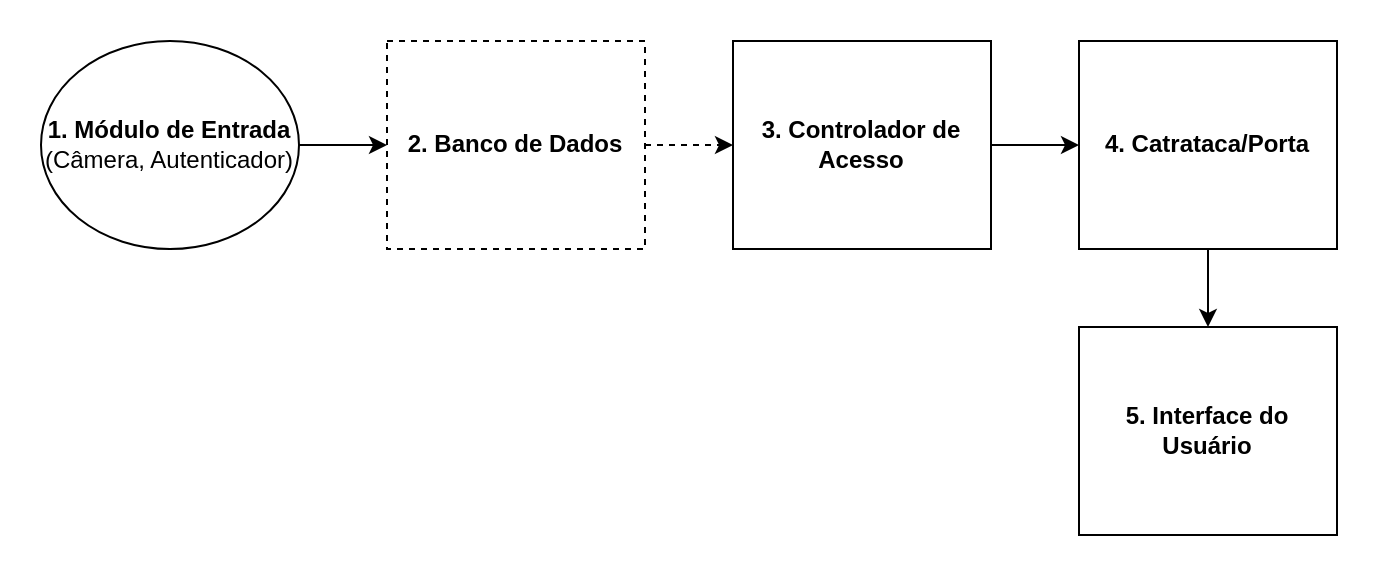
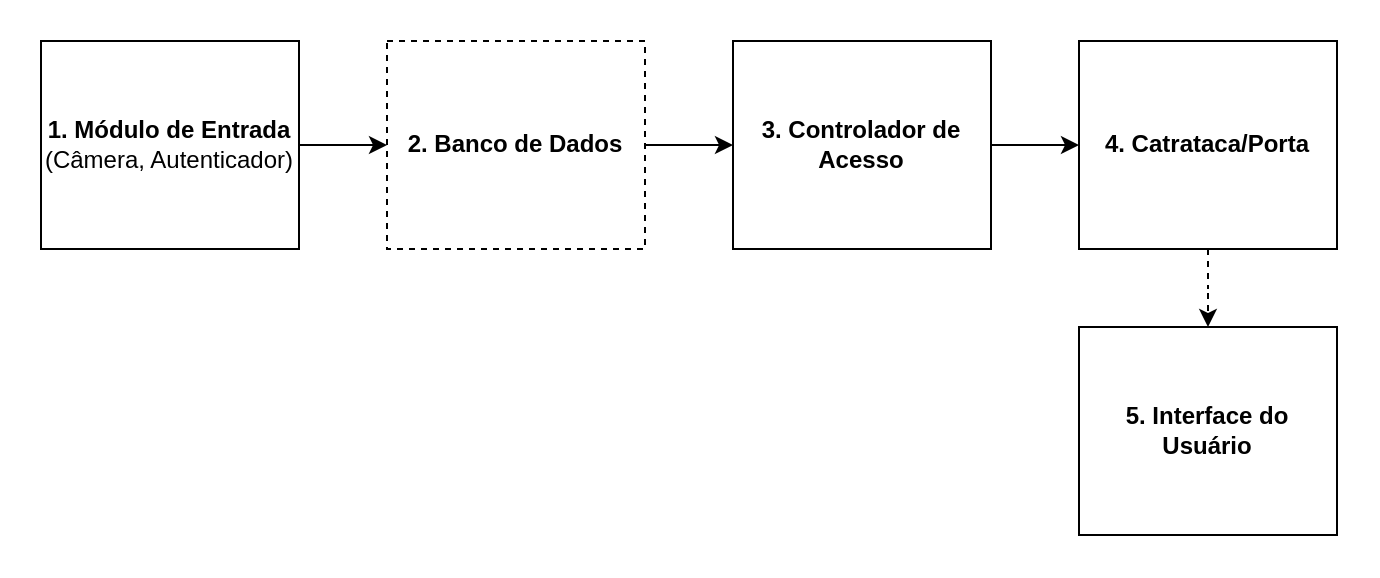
  <mxCell id="0" />
  <mxCell id="1" parent="0" />
- <mxCell id="2" value="" style="edgeStyle=orthogonalEdgeStyle;rounded=0;orthogonalLoop=1;jettySize=auto;html=1;dashed=1;" edge="1" parent="1" source="3" target="7"><mxGeometry relative="1" as="geometry" /></mxCell>
+ <mxCell id="2" value="" style="edgeStyle=orthogonalEdgeStyle;rounded=0;orthogonalLoop=1;jettySize=auto;html=1;" edge="1" parent="1" source="3" target="7"><mxGeometry relative="1" as="geometry" /></mxCell>
  <mxCell id="3" value="&lt;div&gt;&lt;b&gt;2. Banco de Dados&lt;/b&gt;&lt;/div&gt;" style="rounded=0;whiteSpace=wrap;html=1;dashed=1;" vertex="1" parent="1"><mxGeometry x="193" y="20" width="129" height="104" as="geometry" /></mxCell>
  <mxCell id="4" value="" style="edgeStyle=orthogonalEdgeStyle;rounded=0;orthogonalLoop=1;jettySize=auto;html=1;" edge="1" parent="1" source="5" target="3"><mxGeometry relative="1" as="geometry" /></mxCell>
- <mxCell id="5" value="&lt;div&gt;&lt;b&gt;1. Módulo de Entrada&lt;br&gt;&lt;/b&gt;&lt;/div&gt;&lt;div&gt;(Câmera, Autenticador)&lt;/div&gt;" style="ellipse;whiteSpace=wrap;html=1;" vertex="1" parent="1"><mxGeometry x="20" y="20" width="129" height="104" as="geometry" /></mxCell>
+ <mxCell id="5" value="&lt;div&gt;&lt;b&gt;1. Módulo de Entrada&lt;br&gt;&lt;/b&gt;&lt;/div&gt;&lt;div&gt;(Câmera, Autenticador)&lt;/div&gt;" style="rounded=0;whiteSpace=wrap;html=1;" vertex="1" parent="1"><mxGeometry x="20" y="20" width="129" height="104" as="geometry" /></mxCell>
  <mxCell id="6" value="" style="edgeStyle=orthogonalEdgeStyle;rounded=0;orthogonalLoop=1;jettySize=auto;html=1;" edge="1" parent="1" source="7" target="9"><mxGeometry relative="1" as="geometry" /></mxCell>
  <mxCell id="7" value="&lt;div&gt;&lt;b&gt;3. Controlador de Acesso&lt;/b&gt;&lt;/div&gt;" style="rounded=0;whiteSpace=wrap;html=1;" vertex="1" parent="1"><mxGeometry x="366" y="20" width="129" height="104" as="geometry" /></mxCell>
- <mxCell id="8" value="" style="edgeStyle=orthogonalEdgeStyle;rounded=0;orthogonalLoop=1;jettySize=auto;html=1;" edge="1" parent="1" source="9" target="10"><mxGeometry relative="1" as="geometry" /></mxCell>
+ <mxCell id="8" value="" style="edgeStyle=orthogonalEdgeStyle;rounded=0;orthogonalLoop=1;jettySize=auto;html=1;dashed=1;" edge="1" parent="1" source="9" target="10"><mxGeometry relative="1" as="geometry" /></mxCell>
  <mxCell id="9" value="&lt;div&gt;&lt;b&gt;4. Catrataca/Porta&lt;/b&gt;&lt;/div&gt;" style="rounded=0;whiteSpace=wrap;html=1;" vertex="1" parent="1"><mxGeometry x="539" y="20" width="129" height="104" as="geometry" /></mxCell>
  <mxCell id="10" value="&lt;div&gt;&lt;b&gt;5. Interface do Usuário&lt;/b&gt;&lt;/div&gt;" style="rounded=0;whiteSpace=wrap;html=1;" vertex="1" parent="1"><mxGeometry x="539" y="163" width="129" height="104" as="geometry" /></mxCell>
